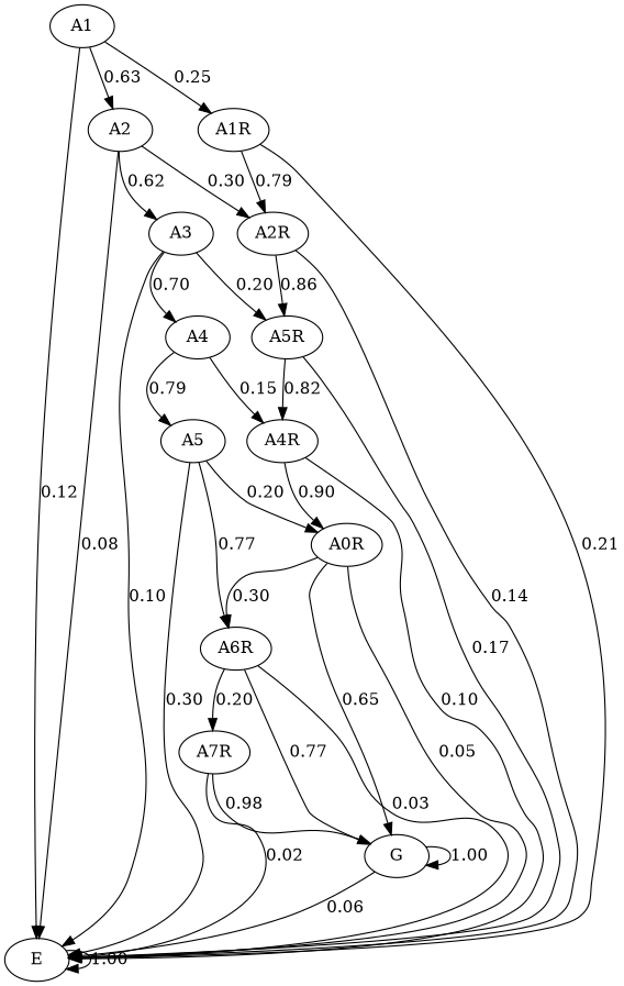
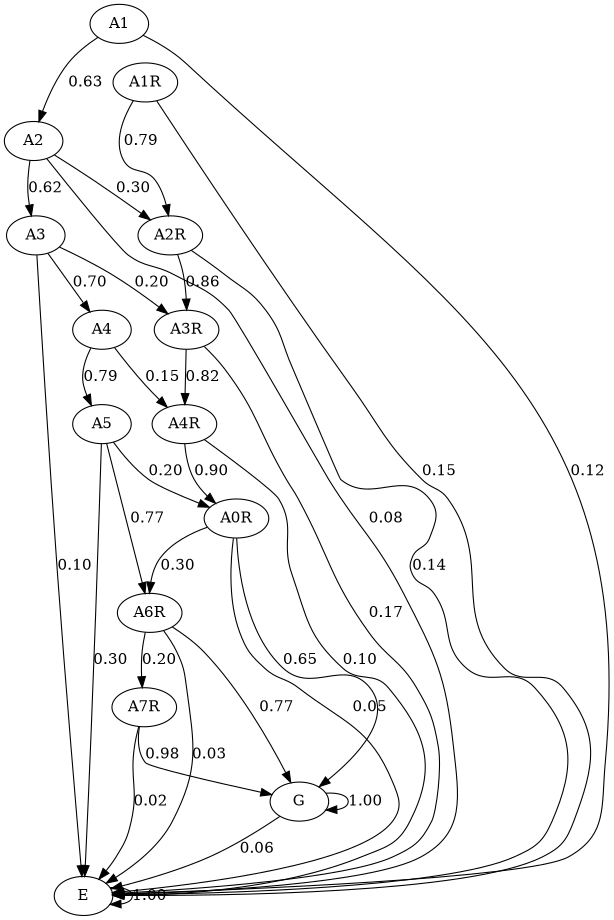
  digraph {
    edge [weight=0.2]
    A1
    A2
    A1R
    E
    A3
    A2R
    A4
-   A3R [label=A5R]
+   A3R
    A5
    A4R
    n11 [label=A0R]
    A6R
    G
    A7R
    A1 -> A2 [label=0.63 weight=0.63]
-   A1 -> A1R [label=0.25 weight=0.25]
    A1 -> E [label=0.12 weight=0.12]
    A2 -> E [label=0.08 weight=0.08]
    A2 -> A3 [label=0.62 weight=0.62]
    A2 -> A2R [label=0.30 weight=0.3]
-   A1R -> E [label=0.21 weight=0.21]
+   A1R -> E [label=0.15 weight=0.21]
    A1R -> A2R [label=0.79 weight=0.79]
    E -> E [label=1.00 weight=1.0]
    A3 -> E [label=0.10 weight=0.1]
    A3 -> A4 [label=0.70 weight=0.7]
    A3 -> A3R [label=0.20]
    A2R -> E [label=0.14 weight=0.14]
    A2R -> A3R [label=0.86 weight=0.86]
    A4 -> A5 [label=0.79 weight=0.79]
    A4 -> A4R [label=0.15 weight=0.15]
    A3R -> E [label=0.17 weight=0.175]
    A3R -> A4R [label=0.82 weight=0.825]
    A5 -> E [label=0.30 weight=0.03]
    A5 -> n11 [label=0.20]
    A5 -> A6R [label=0.77 weight=0.77]
    A4R -> E [label=0.10 weight=0.105]
    A4R -> n11 [label=0.90 weight=0.895]
    n11 -> E [label=0.05 weight=0.0525]
    n11 -> A6R [label=0.30 weight=0.3]
    n11 -> G [label=0.65 weight=0.6475]
    A6R -> E [label=0.03 weight=0.03]
    A6R -> G [label=0.77 weight=0.77]
    A6R -> A7R [label=0.20]
    G -> E [label=0.06 weight=0.06]
    G -> G [label=1.00 weight=1.0]
    A7R -> E [label=0.02 weight=0.02]
    A7R -> G [label=0.98 weight=0.98]
  }
